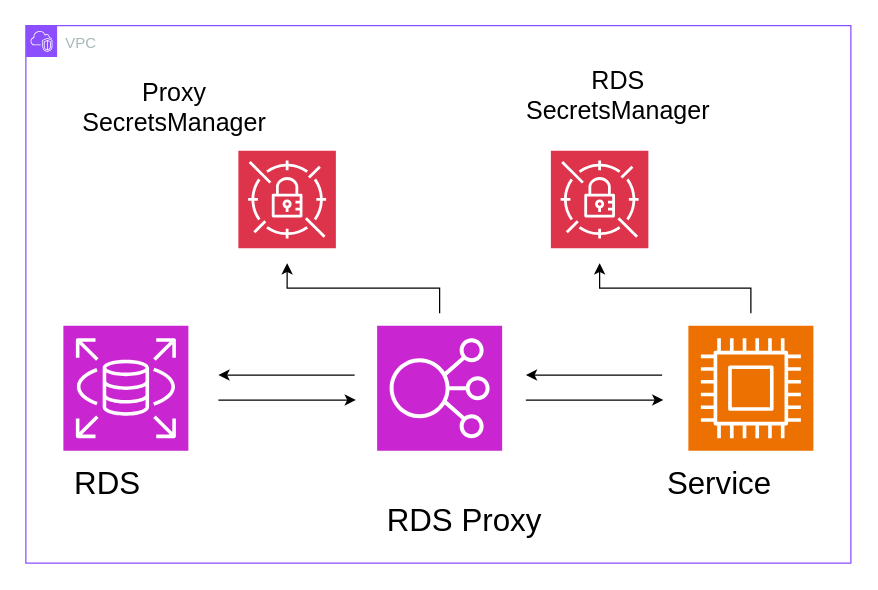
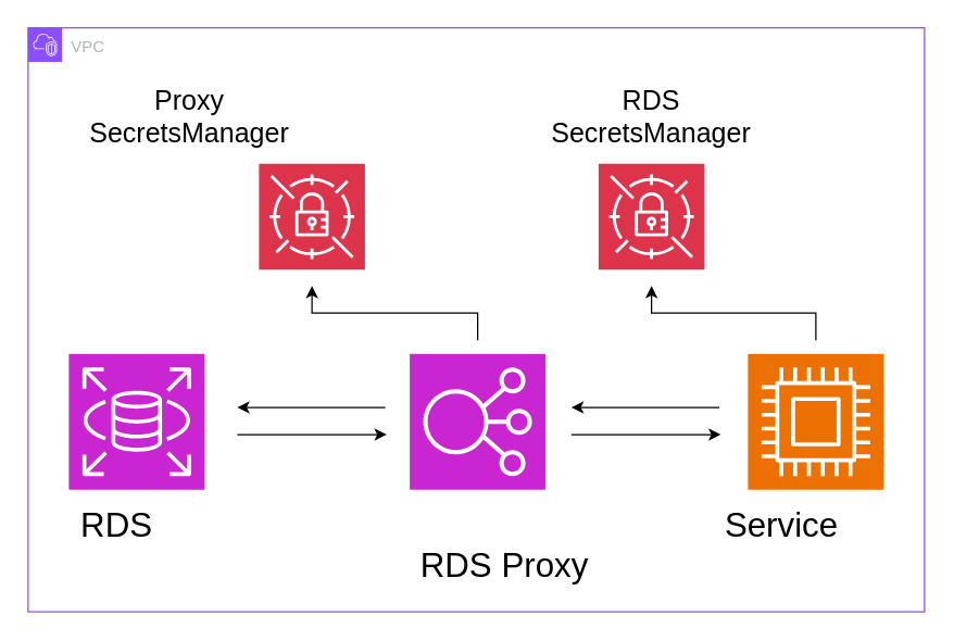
  <mxCell id="0" />
  <mxCell id="1" parent="0" />
  <mxCell id="2" value="" style="sketch=0;points=[[0,0,0],[0.25,0,0],[0.5,0,0],[0.75,0,0],[1,0,0],[0,1,0],[0.25,1,0],[0.5,1,0],[0.75,1,0],[1,1,0],[0,0.25,0],[0,0.5,0],[0,0.75,0],[1,0.25,0],[1,0.5,0],[1,0.75,0]];outlineConnect=0;fontColor=#232F3E;fillColor=#ED7100;strokeColor=#ffffff;dashed=0;verticalLabelPosition=bottom;verticalAlign=top;align=center;html=1;fontSize=12;fontStyle=0;aspect=fixed;shape=mxgraph.aws4.resourceIcon;resIcon=mxgraph.aws4.compute;" vertex="1" parent="1"><mxGeometry x="550" y="260" width="100" height="100" as="geometry" /></mxCell>
  <mxCell id="3" value="" style="sketch=0;points=[[0,0,0],[0.25,0,0],[0.5,0,0],[0.75,0,0],[1,0,0],[0,1,0],[0.25,1,0],[0.5,1,0],[0.75,1,0],[1,1,0],[0,0.25,0],[0,0.5,0],[0,0.75,0],[1,0.25,0],[1,0.5,0],[1,0.75,0]];outlineConnect=0;fontColor=#232F3E;fillColor=#C925D1;strokeColor=#ffffff;dashed=0;verticalLabelPosition=bottom;verticalAlign=top;align=center;html=1;fontSize=12;fontStyle=0;aspect=fixed;shape=mxgraph.aws4.resourceIcon;resIcon=mxgraph.aws4.rds;" vertex="1" parent="1"><mxGeometry x="50" y="260" width="100" height="100" as="geometry" /></mxCell>
  <mxCell id="4" style="edgeStyle=orthogonalEdgeStyle;rounded=0;orthogonalLoop=1;jettySize=auto;html=1;startArrow=classic;startFill=1;endArrow=none;endFill=0;" edge="1" parent="1"><mxGeometry relative="1" as="geometry"><mxPoint x="229" y="210" as="sourcePoint" /><mxPoint x="351" y="250" as="targetPoint" /><Array as="points"><mxPoint x="229" y="230" /><mxPoint x="351" y="230" /></Array></mxGeometry></mxCell>
  <mxCell id="5" value="" style="sketch=0;points=[[0,0,0],[0.25,0,0],[0.5,0,0],[0.75,0,0],[1,0,0],[0,1,0],[0.25,1,0],[0.5,1,0],[0.75,1,0],[1,1,0],[0,0.25,0],[0,0.5,0],[0,0.75,0],[1,0.25,0],[1,0.5,0],[1,0.75,0]];outlineConnect=0;fontColor=#232F3E;fillColor=#DD344C;strokeColor=#ffffff;dashed=0;verticalLabelPosition=bottom;verticalAlign=top;align=center;html=1;fontSize=12;fontStyle=0;aspect=fixed;shape=mxgraph.aws4.resourceIcon;resIcon=mxgraph.aws4.secrets_manager;" vertex="1" parent="1"><mxGeometry x="190" y="120" width="78" height="78" as="geometry" /></mxCell>
  <mxCell id="6" value="" style="sketch=0;points=[[0,0,0],[0.25,0,0],[0.5,0,0],[0.75,0,0],[1,0,0],[0,1,0],[0.25,1,0],[0.5,1,0],[0.75,1,0],[1,1,0],[0,0.25,0],[0,0.5,0],[0,0.75,0],[1,0.25,0],[1,0.5,0],[1,0.75,0]];outlineConnect=0;fontColor=#232F3E;fillColor=#DD344C;strokeColor=#ffffff;dashed=0;verticalLabelPosition=bottom;verticalAlign=top;align=center;html=1;fontSize=12;fontStyle=0;aspect=fixed;shape=mxgraph.aws4.resourceIcon;resIcon=mxgraph.aws4.secrets_manager;" vertex="1" parent="1"><mxGeometry x="440" y="120" width="78" height="78" as="geometry" /></mxCell>
  <mxCell id="7" value="" style="endArrow=classic;html=1;rounded=0;" edge="1" parent="1"><mxGeometry width="50" height="50" relative="1" as="geometry"><mxPoint x="283" y="299.5" as="sourcePoint" /><mxPoint x="174" y="299.5" as="targetPoint" /></mxGeometry></mxCell>
  <mxCell id="8" value="" style="endArrow=classic;html=1;rounded=0;" edge="1" parent="1"><mxGeometry width="50" height="50" relative="1" as="geometry"><mxPoint x="174" y="319.5" as="sourcePoint" /><mxPoint x="284" y="319.5" as="targetPoint" /></mxGeometry></mxCell>
  <mxCell id="9" value="" style="endArrow=classic;html=1;rounded=0;" edge="1" parent="1"><mxGeometry width="50" height="50" relative="1" as="geometry"><mxPoint x="529" y="299.5" as="sourcePoint" /><mxPoint x="420" y="299.5" as="targetPoint" /></mxGeometry></mxCell>
  <mxCell id="10" value="" style="endArrow=classic;html=1;rounded=0;" edge="1" parent="1"><mxGeometry width="50" height="50" relative="1" as="geometry"><mxPoint x="420" y="319.5" as="sourcePoint" /><mxPoint x="530" y="319.5" as="targetPoint" /></mxGeometry></mxCell>
  <mxCell id="11" style="edgeStyle=orthogonalEdgeStyle;rounded=0;orthogonalLoop=1;jettySize=auto;html=1;startArrow=classic;startFill=1;endArrow=none;endFill=0;" edge="1" parent="1"><mxGeometry relative="1" as="geometry"><mxPoint x="479" y="210" as="sourcePoint" /><mxPoint x="600" y="250" as="targetPoint" /><Array as="points"><mxPoint x="479" y="230" /><mxPoint x="600" y="230" /></Array></mxGeometry></mxCell>
  <mxCell id="12" value="" style="sketch=0;points=[[0,0,0],[0.25,0,0],[0.5,0,0],[0.75,0,0],[1,0,0],[0,1,0],[0.25,1,0],[0.5,1,0],[0.75,1,0],[1,1,0],[0,0.25,0],[0,0.5,0],[0,0.75,0],[1,0.25,0],[1,0.5,0],[1,0.75,0]];outlineConnect=0;fontColor=#232F3E;fillColor=#C925D1;strokeColor=#ffffff;dashed=0;verticalLabelPosition=bottom;verticalAlign=top;align=center;html=1;fontSize=12;fontStyle=0;aspect=fixed;shape=mxgraph.aws4.resourceIcon;resIcon=mxgraph.aws4.elastic_load_balancing;" vertex="1" parent="1"><mxGeometry x="301" y="260" width="100" height="100" as="geometry" /></mxCell>
  <mxCell id="13" value="RDS" style="text;html=1;strokeColor=none;fillColor=none;align=center;verticalAlign=middle;whiteSpace=wrap;rounded=0;fontSize=25;" vertex="1" parent="1"><mxGeometry x="42.5" y="370" width="85" height="30" as="geometry" /></mxCell>
  <mxCell id="14" value="RDS Proxy" style="text;html=1;strokeColor=none;fillColor=none;align=center;verticalAlign=middle;whiteSpace=wrap;rounded=0;fontSize=25;" vertex="1" parent="1"><mxGeometry x="306" y="400" width="130" height="30" as="geometry" /></mxCell>
  <mxCell id="15" value="Service" style="text;html=1;strokeColor=none;fillColor=none;align=center;verticalAlign=middle;whiteSpace=wrap;rounded=0;fontSize=25;" vertex="1" parent="1"><mxGeometry x="545" y="370" width="60" height="30" as="geometry" /></mxCell>
  <mxCell id="16" value="Proxy SecretsManager" style="text;html=1;strokeColor=none;fillColor=none;align=center;verticalAlign=middle;whiteSpace=wrap;rounded=0;fontSize=20;" vertex="1" parent="1"><mxGeometry x="42" y="70" width="194" height="30" as="geometry" /></mxCell>
- <mxCell id="17" value="RDS SecretsManager" style="text;html=1;strokeColor=none;fillColor=none;align=center;verticalAlign=middle;whiteSpace=wrap;rounded=0;fontSize=20;" vertex="1" parent="1"><mxGeometry x="401" y="60" width="186" height="30" as="geometry" /></mxCell>
+ <mxCell id="17" value="RDS SecretsManager" style="text;html=1;strokeColor=none;fillColor=none;align=center;verticalAlign=middle;whiteSpace=wrap;rounded=0;fontSize=20;" vertex="1" parent="1"><mxGeometry x="386" y="70" width="186" height="30" as="geometry" /></mxCell>
  <mxCell id="18" value="VPC" style="points=[[0,0],[0.25,0],[0.5,0],[0.75,0],[1,0],[1,0.25],[1,0.5],[1,0.75],[1,1],[0.75,1],[0.5,1],[0.25,1],[0,1],[0,0.75],[0,0.5],[0,0.25]];outlineConnect=0;gradientColor=none;html=1;whiteSpace=wrap;fontSize=12;fontStyle=0;container=1;pointerEvents=0;collapsible=0;recursiveResize=0;shape=mxgraph.aws4.group;grIcon=mxgraph.aws4.group_vpc2;strokeColor=#8C4FFF;fillColor=none;verticalAlign=top;align=left;spacingLeft=30;fontColor=#AAB7B8;dashed=0;" vertex="1" parent="1"><mxGeometry x="20" y="20" width="660" height="430" as="geometry" /></mxCell>
